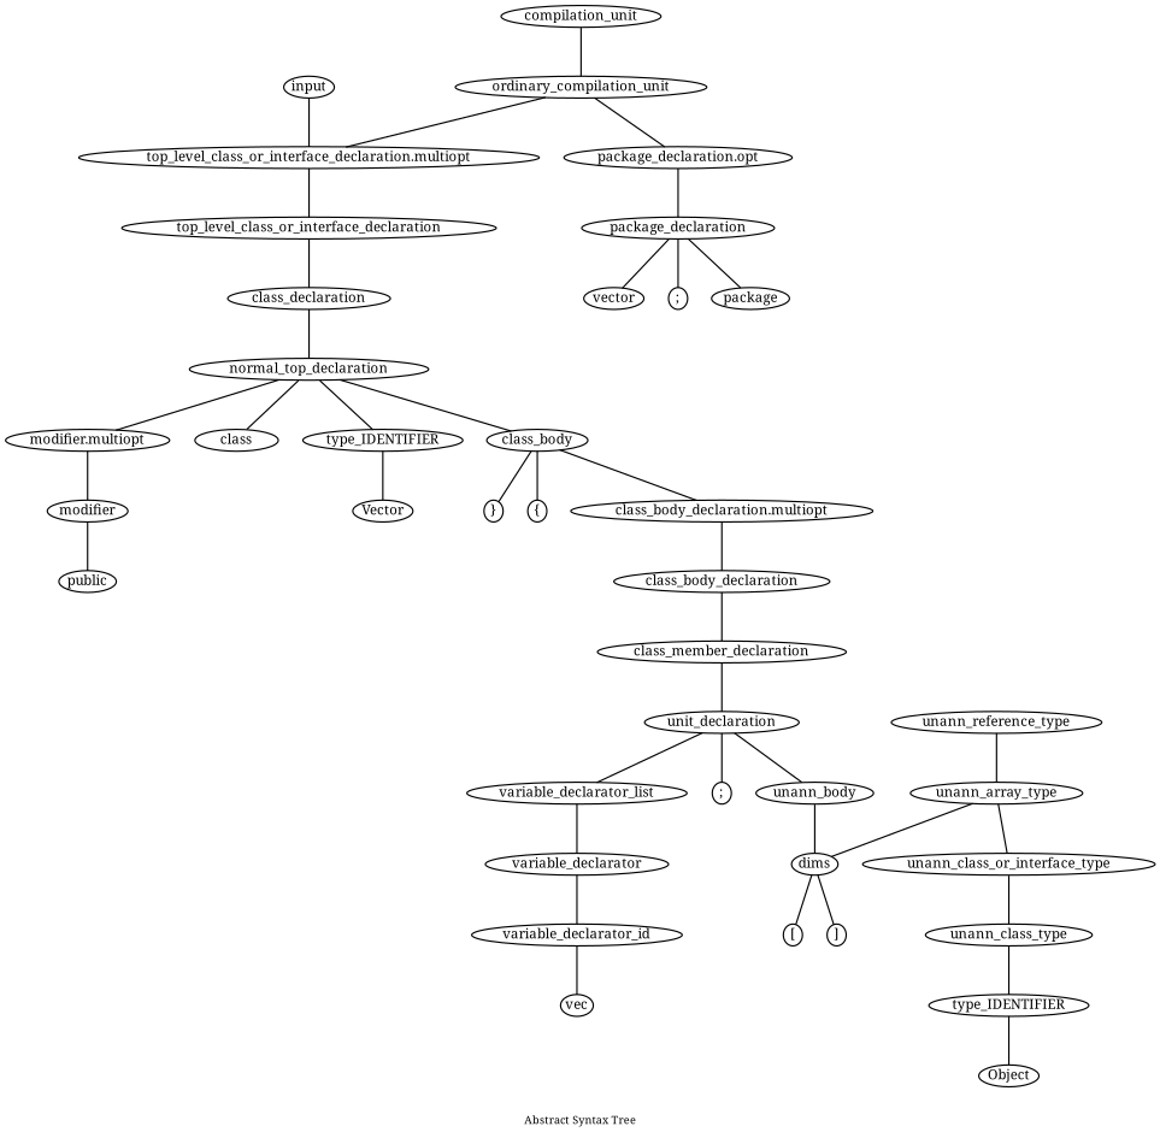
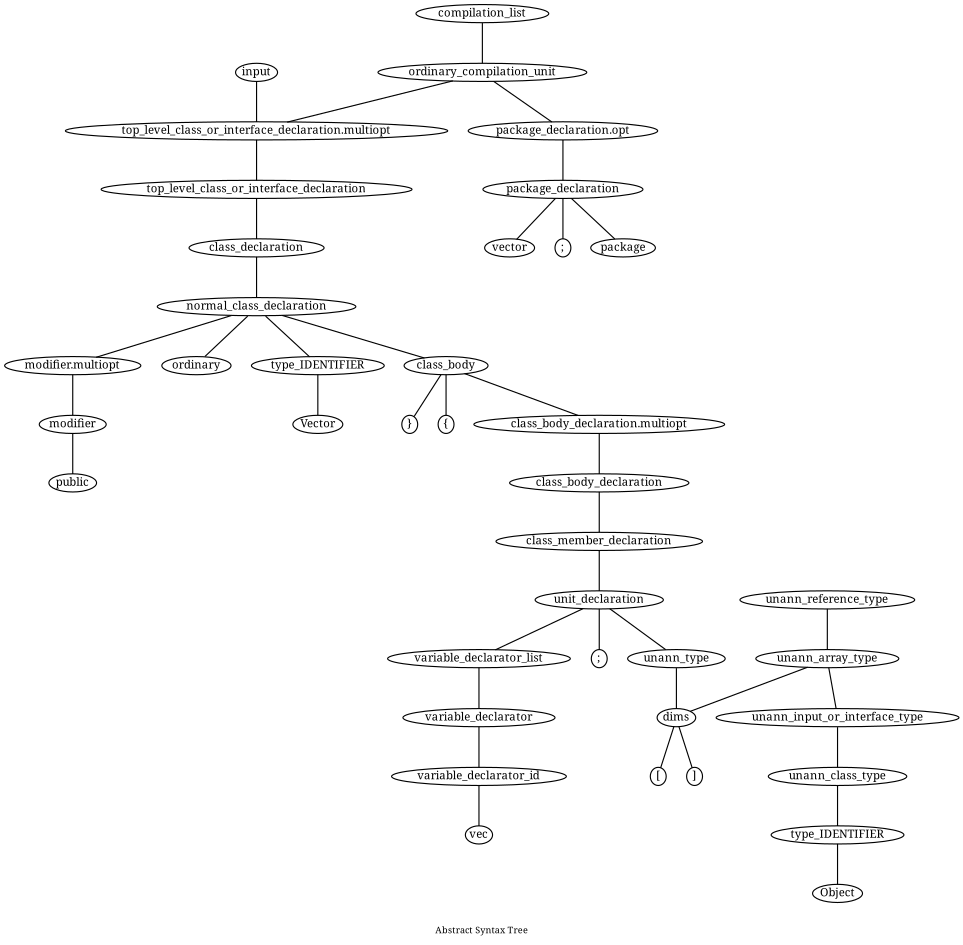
  graph {
    fontname="Noto Serif"
    fontsize=8
    label="Abstract Syntax Tree"
    node [fontname="Noto Serif" fontsize=10 margin=0]
    edge [fontname="Noto Serif" fontsize=6]
    n1 [height=.2 label=input width=.2]
    n2 [height=.2 label="top_level_class_or_interface_declaration.multiopt" width=.2]
-   n3 [height=.2 label=compilation_unit width=.2]
+   n3 [height=.2 label=compilation_list width=.2]
    n4 [height=.2 label=ordinary_compilation_unit width=.2]
    n5 [height=.2 label="package_declaration.opt" width=.2]
    n6 [height=.2 label=package_declaration width=.2]
    n7 [height=.2 label=top_level_class_or_interface_declaration width=.2]
    n8 [height=.2 label=package width=.2]
    n9 [height=.2 label=vector width=.2]
    n10 [height=.2 label=";" width=.2]
    n11 [height=.2 label=class_declaration width=.2]
-   n12 [height=.2 label=normal_top_declaration width=.2]
+   n12 [height=.2 label=normal_class_declaration width=.2]
    n13 [height=.2 label="modifier.multiopt" width=.2]
-   n14 [height=.2 label=class width=.2]
+   n14 [height=.2 label=ordinary width=.2]
    n15 [height=.2 label=type_IDENTIFIER width=.2]
    n16 [height=.2 label=class_body width=.2]
    n17 [height=.2 label=modifier width=.2]
    n18 [height=.2 label=Vector width=.2]
    n19 [height=.2 label="{" width=.2]
    n20 [height=.2 label="class_body_declaration.multiopt" width=.2]
    n21 [height=.2 label="}" width=.2]
    n22 [height=.2 label=public width=.2]
    n23 [height=.2 label=class_body_declaration width=.2]
    n24 [height=.2 label=class_member_declaration width=.2]
    n25 [height=.2 label=unit_declaration width=.2]
-   n26 [height=.2 label=unann_body width=.2]
+   n26 [height=.2 label=unann_type width=.2]
    n27 [height=.2 label=variable_declarator_list width=.2]
    n28 [height=.2 label=";" width=.2]
    n29 [height=.2 label=dims width=.2]
    n30 [height=.2 label=variable_declarator width=.2]
    n31 [height=.2 label=unann_reference_type width=.2]
    n32 [height=.2 label=unann_array_type width=.2]
    n33 [height=.2 label=variable_declarator_id width=.2]
-   n34 [height=.2 label=unann_class_or_interface_type width=.2]
+   n34 [height=.2 label=unann_input_or_interface_type width=.2]
    n35 [height=.2 label=vec width=.2]
    n36 [height=.2 label=unann_class_type width=.2]
    n37 [height=.2 label="[" width=.2]
    n38 [height=.2 label="]" width=.2]
    n39 [height=.2 label=type_IDENTIFIER width=.2]
    n40 [height=.2 label=Object width=.2]
    n1 -- n2
    n2 -- n7
    n3 -- n4
    n4 -- n2
    n4 -- n5
    n5 -- n6
    n6 -- n8
    n6 -- n9
    n6 -- n10
    n7 -- n11
    n11 -- n12
    n12 -- n13
    n12 -- n14
    n12 -- n15
    n12 -- n16
    n13 -- n17
    n15 -- n18
    n16 -- n19
    n16 -- n20
    n16 -- n21
    n17 -- n22
    n20 -- n23
    n23 -- n24
    n24 -- n25
    n25 -- n26
    n25 -- n27
    n25 -- n28
    n26 -- n29
    n27 -- n30
    n29 -- n37
    n29 -- n38
    n30 -- n33
    n31 -- n32
    n32 -- n29
    n32 -- n34
    n33 -- n35
    n34 -- n36
    n36 -- n39
    n39 -- n40
  }
